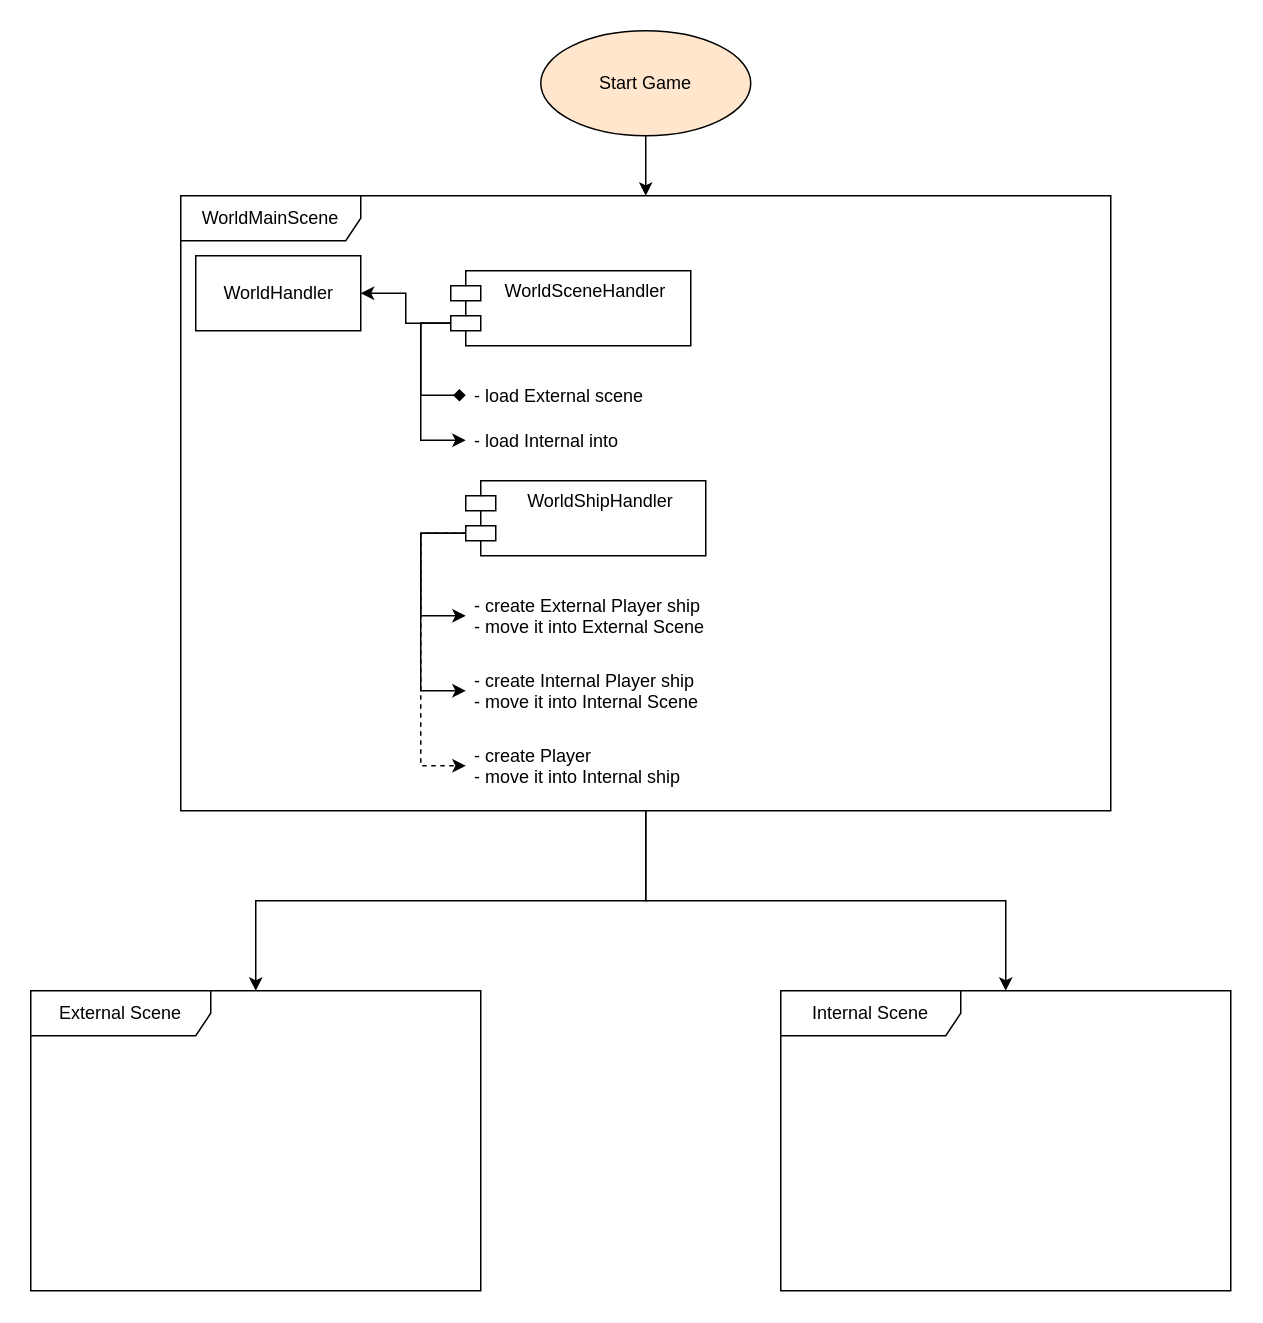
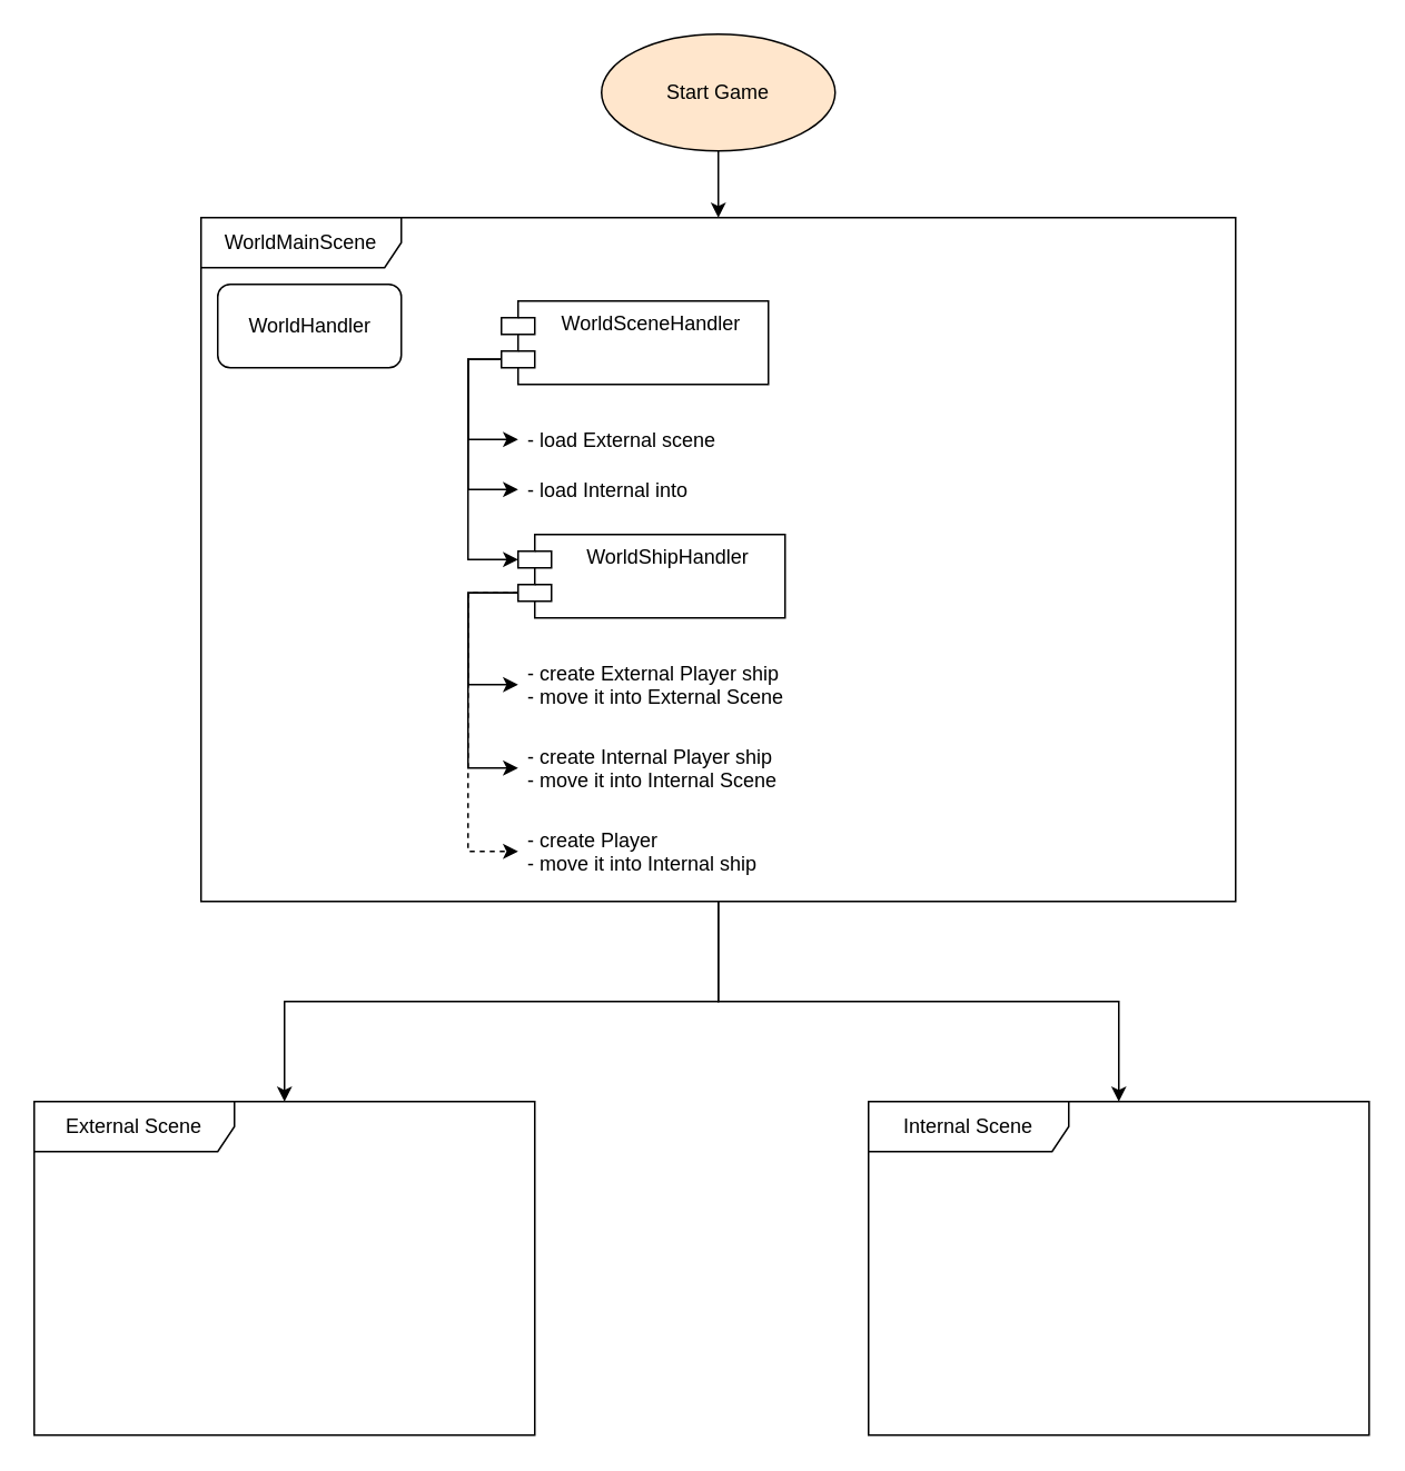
  <mxCell id="0" />
  <mxCell id="1" parent="0" />
  <mxCell id="2" style="edgeStyle=orthogonalEdgeStyle;rounded=0;orthogonalLoop=1;jettySize=auto;html=1;" edge="1" parent="1" source="4" target="19"><mxGeometry relative="1" as="geometry" /></mxCell>
  <mxCell id="3" style="edgeStyle=orthogonalEdgeStyle;rounded=0;orthogonalLoop=1;jettySize=auto;html=1;" edge="1" parent="1" source="4" target="20"><mxGeometry relative="1" as="geometry" /></mxCell>
  <mxCell id="4" value="WorldMainScene" style="shape=umlFrame;whiteSpace=wrap;html=1;width=120;height=30;" vertex="1" parent="1"><mxGeometry x="120" y="130" width="620" height="410" as="geometry" /></mxCell>
- <mxCell id="5" value="WorldHandler" style="html=1;" vertex="1" parent="1"><mxGeometry x="130" y="170" width="110" height="50" as="geometry" /></mxCell>
- <mxCell id="6" style="edgeStyle=orthogonalEdgeStyle;rounded=0;orthogonalLoop=1;jettySize=auto;html=1;exitX=0;exitY=0;exitDx=0;exitDy=35;exitPerimeter=0;entryX=0;entryY=0.5;entryDx=0;entryDy=0;endArrow=diamond;" edge="1" parent="1" source="9" target="14"><mxGeometry relative="1" as="geometry" /></mxCell>
+ <mxCell id="5" value="WorldHandler" style="html=1;rounded=1;" vertex="1" parent="1"><mxGeometry x="130" y="170" width="110" height="50" as="geometry" /></mxCell>
+ <mxCell id="6" style="edgeStyle=orthogonalEdgeStyle;rounded=0;orthogonalLoop=1;jettySize=auto;html=1;exitX=0;exitY=0;exitDx=0;exitDy=35;exitPerimeter=0;entryX=0;entryY=0.5;entryDx=0;entryDy=0;" edge="1" parent="1" source="9" target="14"><mxGeometry relative="1" as="geometry" /></mxCell>
  <mxCell id="7" style="edgeStyle=orthogonalEdgeStyle;rounded=0;orthogonalLoop=1;jettySize=auto;html=1;exitX=0;exitY=0;exitDx=0;exitDy=35;exitPerimeter=0;entryX=0;entryY=0.5;entryDx=0;entryDy=0;" edge="1" parent="1" source="9" target="15"><mxGeometry relative="1" as="geometry" /></mxCell>
- <mxCell id="8" style="edgeStyle=orthogonalEdgeStyle;rounded=0;orthogonalLoop=1;jettySize=auto;html=1;exitX=0;exitY=0;exitDx=0;exitDy=35;exitPerimeter=0;" edge="1" parent="1" source="9" target="5"><mxGeometry relative="1" as="geometry" /></mxCell>
+ <mxCell id="8" style="edgeStyle=orthogonalEdgeStyle;rounded=0;orthogonalLoop=1;jettySize=auto;html=1;exitX=0;exitY=0;exitDx=0;exitDy=35;exitPerimeter=0;entryX=0;entryY=0;entryDx=0;entryDy=15;entryPerimeter=0;" edge="1" parent="1" source="9" target="13"><mxGeometry relative="1" as="geometry" /></mxCell>
  <mxCell id="9" value="WorldSceneHandler" style="shape=module;align=left;spacingLeft=20;align=center;verticalAlign=top;" vertex="1" parent="1"><mxGeometry x="300" y="180" width="160" height="50" as="geometry" /></mxCell>
  <mxCell id="10" style="edgeStyle=orthogonalEdgeStyle;rounded=0;orthogonalLoop=1;jettySize=auto;html=1;exitX=0;exitY=0;exitDx=0;exitDy=35;exitPerimeter=0;entryX=0;entryY=0.5;entryDx=0;entryDy=0;" edge="1" parent="1" source="13" target="16"><mxGeometry relative="1" as="geometry"><Array as="points"><mxPoint x="280" y="355" /><mxPoint x="280" y="410" /></Array></mxGeometry></mxCell>
  <mxCell id="11" style="edgeStyle=orthogonalEdgeStyle;rounded=0;orthogonalLoop=1;jettySize=auto;html=1;exitX=0;exitY=0;exitDx=0;exitDy=35;exitPerimeter=0;entryX=0;entryY=0.5;entryDx=0;entryDy=0;" edge="1" parent="1" source="13" target="17"><mxGeometry relative="1" as="geometry"><Array as="points"><mxPoint x="280" y="355" /><mxPoint x="280" y="460" /></Array></mxGeometry></mxCell>
  <mxCell id="12" style="edgeStyle=orthogonalEdgeStyle;rounded=0;orthogonalLoop=1;jettySize=auto;html=1;exitX=0;exitY=0;exitDx=0;exitDy=35;exitPerimeter=0;entryX=0;entryY=0.5;entryDx=0;entryDy=0;dashed=1;" edge="1" parent="1" source="13" target="18"><mxGeometry relative="1" as="geometry"><Array as="points"><mxPoint x="280" y="355" /><mxPoint x="280" y="510" /></Array></mxGeometry></mxCell>
  <mxCell id="13" value="WorldShipHandler" style="shape=module;align=left;spacingLeft=20;align=center;verticalAlign=top;" vertex="1" parent="1"><mxGeometry x="310" y="320" width="160" height="50" as="geometry" /></mxCell>
  <mxCell id="14" value="- load External scene" style="text;strokeColor=none;fillColor=none;align=left;verticalAlign=top;spacingLeft=4;spacingRight=4;overflow=hidden;rotatable=0;points=[[0,0.5],[1,0.5]];portConstraint=eastwest;" vertex="1" parent="1"><mxGeometry x="310" y="250" width="140" height="26" as="geometry" /></mxCell>
  <mxCell id="15" value="- load Internal into" style="text;strokeColor=none;fillColor=none;align=left;verticalAlign=top;spacingLeft=4;spacingRight=4;overflow=hidden;rotatable=0;points=[[0,0.5],[1,0.5]];portConstraint=eastwest;" vertex="1" parent="1"><mxGeometry x="310" y="280" width="140" height="26" as="geometry" /></mxCell>
  <mxCell id="16" value="- create External Player ship &#10;- move it into External Scene" style="text;strokeColor=none;fillColor=none;align=left;verticalAlign=top;spacingLeft=4;spacingRight=4;overflow=hidden;rotatable=0;points=[[0,0.5],[1,0.5]];portConstraint=eastwest;" vertex="1" parent="1"><mxGeometry x="310" y="390" width="190" height="40" as="geometry" /></mxCell>
  <mxCell id="17" value="- create Internal Player ship &#10;- move it into Internal Scene" style="text;strokeColor=none;fillColor=none;align=left;verticalAlign=top;spacingLeft=4;spacingRight=4;overflow=hidden;rotatable=0;points=[[0,0.5],[1,0.5]];portConstraint=eastwest;" vertex="1" parent="1"><mxGeometry x="310" y="440" width="190" height="40" as="geometry" /></mxCell>
  <mxCell id="18" value="- create Player&#10;- move it into Internal ship" style="text;strokeColor=none;fillColor=none;align=left;verticalAlign=top;spacingLeft=4;spacingRight=4;overflow=hidden;rotatable=0;points=[[0,0.5],[1,0.5]];portConstraint=eastwest;" vertex="1" parent="1"><mxGeometry x="310" y="490" width="190" height="40" as="geometry" /></mxCell>
  <mxCell id="19" value="External Scene" style="shape=umlFrame;whiteSpace=wrap;html=1;width=120;height=30;" vertex="1" parent="1"><mxGeometry x="20" y="660" width="300" height="200" as="geometry" /></mxCell>
  <mxCell id="20" value="Internal Scene" style="shape=umlFrame;whiteSpace=wrap;html=1;width=120;height=30;" vertex="1" parent="1"><mxGeometry x="520" y="660" width="300" height="200" as="geometry" /></mxCell>
  <mxCell id="21" style="edgeStyle=orthogonalEdgeStyle;rounded=0;orthogonalLoop=1;jettySize=auto;html=1;" edge="1" parent="1" source="22" target="4"><mxGeometry relative="1" as="geometry" /></mxCell>
  <mxCell id="22" value="Start Game" style="ellipse;whiteSpace=wrap;html=1;fillColor=#ffe6cc;" vertex="1" parent="1"><mxGeometry x="360" y="20" width="140" height="70" as="geometry" /></mxCell>
